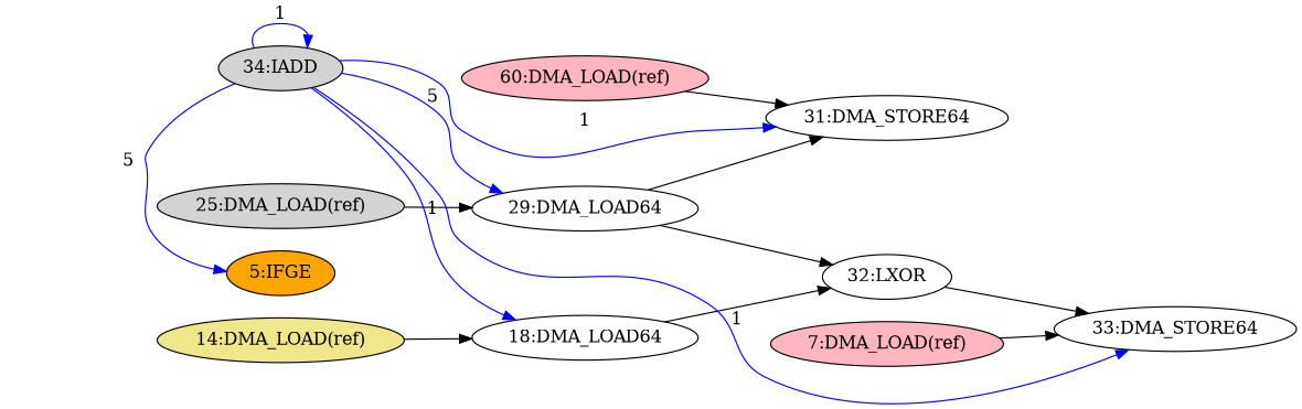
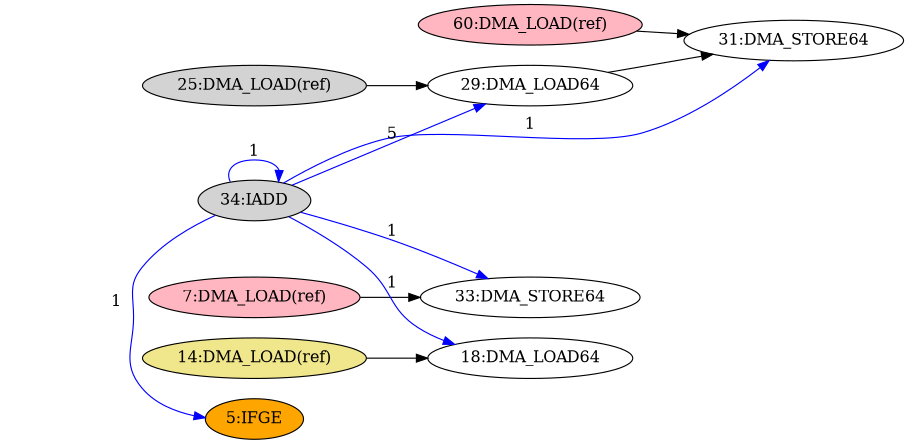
  digraph {
    rankdir=LR
    node [fillcolor=white style=filled]
    n1 [label="31:DMA_STORE64"]
    n2 [fillcolor=lightpink label="60:DMA_LOAD(ref)"]
    n3 [label="29:DMA_LOAD64"]
-   n4 [label="32:LXOR"]
    n5 [label="33:DMA_STORE64"]
    n6 [label="18:DMA_LOAD64"]
    n7 [fillcolor=lightgrey label="25:DMA_LOAD(ref)"]
    n8 [fillcolor=lightpink label="7:DMA_LOAD(ref)"]
    n9 [fillcolor=khaki label="14:DMA_LOAD(ref)"]
    n10 [fillcolor=lightgrey label="34:IADD"]
    n11 [fillcolor=orange label="5:IFGE"]
    n2 -> n1
    n3 -> n1
-   n3 -> n4
-   n4 -> n5
-   n6 -> n4
    n7 -> n3
    n8 -> n5
    n9 -> n6
    n10 -> n1 [color=blue constraint=false label=1]
    n10 -> n3 [color=blue constraint=false label=5]
    n10 -> n5 [color=blue constraint=false label=1]
    n10 -> n6 [color=blue constraint=false label=1]
    n10 -> n10 [color=blue constraint=false label=1]
-   n10 -> n11 [color=blue constraint=false label=5]
+   n10 -> n11 [color=blue constraint=false label=1]
  }
